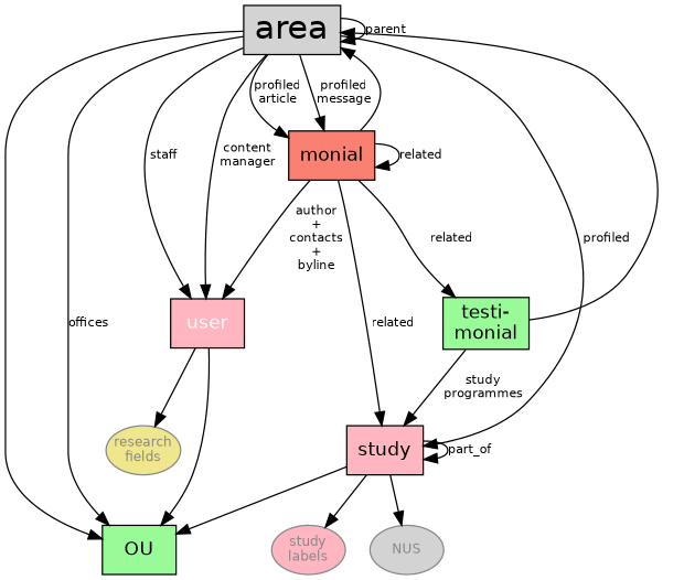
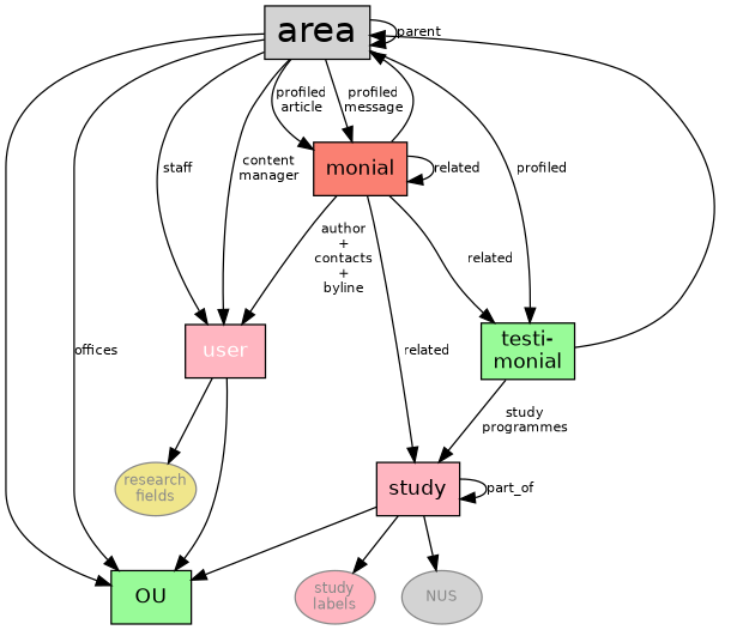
  digraph {
    node [fillcolor=lightpink fontname=Helvetica shape=box style=filled]
    edge [fontname=Helvetica fontsize=9]
    n1 [color="#888888" fontcolor="#888888" fontsize=10 label="study\nlabels" margin=0 shape=oval]
    n2 [color="#888888" fillcolor=khaki fontcolor="#888888" fontsize=10 label="research\nfields" margin=0 shape=oval]
    n3 [color="#888888" fillcolor=lightgrey fontcolor="#888888" fontsize=10 label=NUS margin=0 shape=oval]
    n4 [fillcolor=palegreen label=OU]
    user [color=black fontcolor=white]
    area [fillcolor=lightgrey fontsize=24]
    n7 [fillcolor=salmon label=monial]
    n8 [fillcolor=palegreen label="testi-\nmonial"]
    study
    user -> n2
    user -> n4
    area -> n4
    area -> n4 [label=offices]
    area -> user [label=staff]
    area -> user [label="content\nmanager"]
    area -> area [label=parent]
    area -> n7 [label="profiled\narticle"]
    area -> n7 [label="profiled\nmessage"]
-   area -> study [label=profiled]
+   area -> n8 [label=profiled]
    n7 -> user [label="author\n+\ncontacts\n+\nbyline"]
    n7 -> area
    n7 -> n7 [label=related]
    n7 -> n8 [label=related]
    n7 -> study [label=related]
    n8 -> area
    n8 -> study [label="study\nprogrammes"]
    study -> n1
    study -> n3
    study -> n4
    study -> study [label=part_of]
  }
